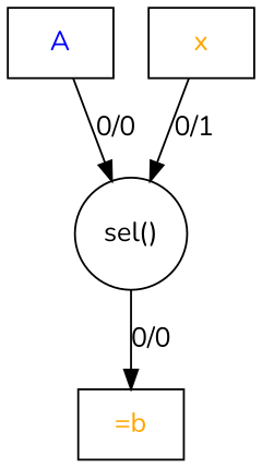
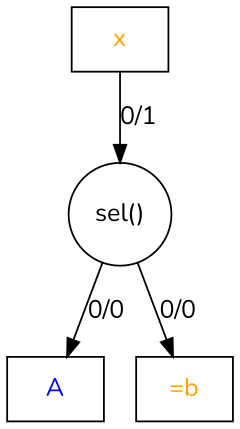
  digraph {
    rankdir=TD
    fontname=Nunito
    node [fontcolor=orange shape=box fontname=Nunito]
    edge [fontname=Nunito]
    n1 [fontcolor=blue label=A]
    n2 [label="sel()" shape=circle fontcolor=""]
    n3 [label=x]
    n4 [label="=b"]
-   n1 -> n2 [label="0/0"]
+   n2 -> n1 [label="0/0"]
    n2 -> n4 [label="0/0"]
    n3 -> n2 [label="0/1"]
  }
